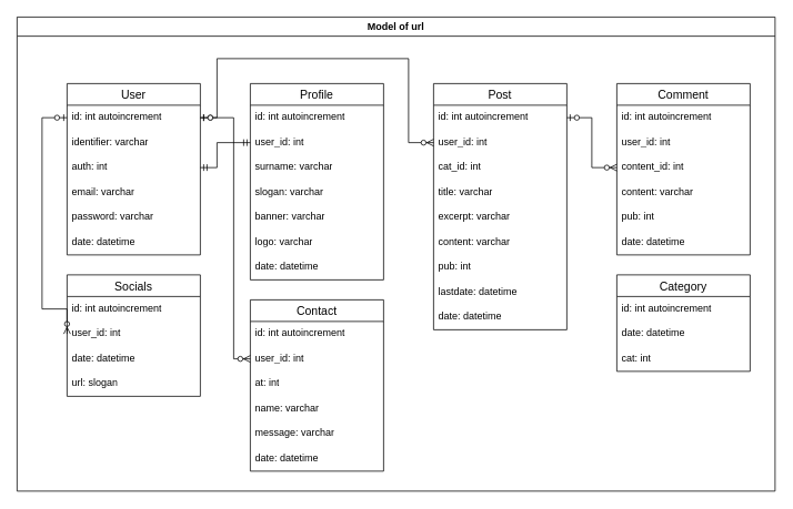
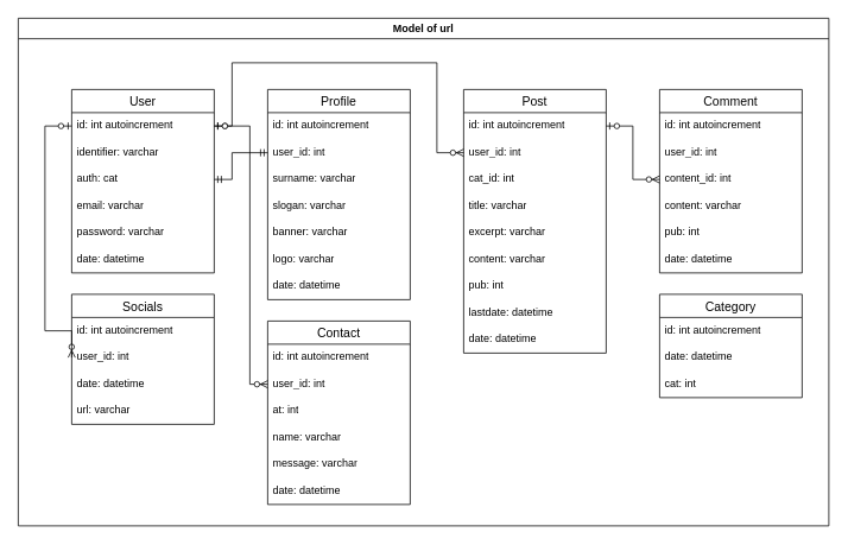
  <mxCell id="0" />
  <mxCell id="1" parent="0" />
  <mxCell id="2" value="Model of url" style="swimlane;whiteSpace=wrap;html=1;" parent="1" vertex="1"><mxGeometry x="20" y="20" width="910" height="570" as="geometry" /></mxCell>
  <mxCell id="3" value="User" style="swimlane;fontStyle=0;childLayout=stackLayout;horizontal=1;startSize=26;horizontalStack=0;resizeParent=1;resizeParentMax=0;resizeLast=0;collapsible=1;marginBottom=0;align=center;fontSize=14;" vertex="1" parent="2"><mxGeometry x="60" y="80" width="160" height="206" as="geometry" /></mxCell>
  <mxCell id="4" value="&lt;div&gt;id: int autoincrement&lt;br&gt;&lt;/div&gt;" style="text;strokeColor=none;fillColor=none;spacingLeft=4;spacingRight=4;overflow=hidden;rotatable=0;points=[[0,0.5],[1,0.5]];portConstraint=eastwest;fontSize=12;whiteSpace=wrap;html=1;" vertex="1" parent="3"><mxGeometry y="26" width="160" height="30" as="geometry" /></mxCell>
  <mxCell id="5" value="identifier: varchar" style="text;strokeColor=none;fillColor=none;spacingLeft=4;spacingRight=4;overflow=hidden;rotatable=0;points=[[0,0.5],[1,0.5]];portConstraint=eastwest;fontSize=12;whiteSpace=wrap;html=1;" vertex="1" parent="3"><mxGeometry y="56" width="160" height="30" as="geometry" /></mxCell>
- <mxCell id="6" value="auth: int" style="text;strokeColor=none;fillColor=none;spacingLeft=4;spacingRight=4;overflow=hidden;rotatable=0;points=[[0,0.5],[1,0.5]];portConstraint=eastwest;fontSize=12;whiteSpace=wrap;html=1;" vertex="1" parent="3"><mxGeometry y="86" width="160" height="30" as="geometry" /></mxCell>
+ <mxCell id="6" value="auth: cat" style="text;strokeColor=none;fillColor=none;spacingLeft=4;spacingRight=4;overflow=hidden;rotatable=0;points=[[0,0.5],[1,0.5]];portConstraint=eastwest;fontSize=12;whiteSpace=wrap;html=1;" vertex="1" parent="3"><mxGeometry y="86" width="160" height="30" as="geometry" /></mxCell>
  <mxCell id="7" value="email: varchar" style="text;strokeColor=none;fillColor=none;spacingLeft=4;spacingRight=4;overflow=hidden;rotatable=0;points=[[0,0.5],[1,0.5]];portConstraint=eastwest;fontSize=12;whiteSpace=wrap;html=1;" vertex="1" parent="3"><mxGeometry y="116" width="160" height="30" as="geometry" /></mxCell>
  <mxCell id="8" value="password: varchar" style="text;strokeColor=none;fillColor=none;spacingLeft=4;spacingRight=4;overflow=hidden;rotatable=0;points=[[0,0.5],[1,0.5]];portConstraint=eastwest;fontSize=12;whiteSpace=wrap;html=1;" vertex="1" parent="3"><mxGeometry y="146" width="160" height="30" as="geometry" /></mxCell>
  <mxCell id="9" value="date: datetime" style="text;strokeColor=none;fillColor=none;spacingLeft=4;spacingRight=4;overflow=hidden;rotatable=0;points=[[0,0.5],[1,0.5]];portConstraint=eastwest;fontSize=12;whiteSpace=wrap;html=1;" vertex="1" parent="3"><mxGeometry y="176" width="160" height="30" as="geometry" /></mxCell>
  <mxCell id="10" value="" style="edgeStyle=orthogonalEdgeStyle;fontSize=12;html=1;endArrow=ERzeroToMany;startArrow=ERzeroToOne;rounded=0;exitX=1;exitY=0.5;exitDx=0;exitDy=0;entryX=0;entryY=0.5;entryDx=0;entryDy=0;" edge="1" parent="2" source="4" target="35"><mxGeometry width="100" height="100" relative="1" as="geometry"><mxPoint x="-130" y="506" as="sourcePoint" /><mxPoint x="60" y="430" as="targetPoint" /><Array as="points"><mxPoint x="240" y="121" /><mxPoint x="240" y="50" /><mxPoint x="470" y="50" /><mxPoint x="470" y="151" /></Array></mxGeometry></mxCell>
  <mxCell id="11" value="" style="edgeStyle=orthogonalEdgeStyle;fontSize=12;html=1;endArrow=ERzeroToMany;startArrow=ERzeroToOne;rounded=0;entryX=0;entryY=0.5;entryDx=0;entryDy=0;exitX=0;exitY=0.5;exitDx=0;exitDy=0;" edge="1" parent="2" source="4" target="22"><mxGeometry width="100" height="100" relative="1" as="geometry"><mxPoint x="-10" y="160" as="sourcePoint" /><mxPoint x="590" y="300" as="targetPoint" /><Array as="points"><mxPoint x="30" y="121" /><mxPoint x="30" y="351" /></Array></mxGeometry></mxCell>
  <mxCell id="12" value="" style="edgeStyle=orthogonalEdgeStyle;fontSize=12;html=1;endArrow=ERmandOne;startArrow=ERmandOne;rounded=0;exitX=1;exitY=0.5;exitDx=0;exitDy=0;entryX=0;entryY=0.5;entryDx=0;entryDy=0;" edge="1" parent="2" source="6" target="27"><mxGeometry width="100" height="100" relative="1" as="geometry"><mxPoint x="450" y="340" as="sourcePoint" /><mxPoint x="260" y="270" as="targetPoint" /><Array as="points"><mxPoint x="240" y="181" /><mxPoint x="240" y="151" /></Array></mxGeometry></mxCell>
  <mxCell id="13" value="Contact" style="swimlane;fontStyle=0;childLayout=stackLayout;horizontal=1;startSize=26;horizontalStack=0;resizeParent=1;resizeParentMax=0;resizeLast=0;collapsible=1;marginBottom=0;align=center;fontSize=14;" vertex="1" parent="2"><mxGeometry x="280" y="340" width="160" height="206" as="geometry" /></mxCell>
  <mxCell id="14" value="&lt;div&gt;id: int autoincrement&lt;br&gt;&lt;/div&gt;" style="text;strokeColor=none;fillColor=none;spacingLeft=4;spacingRight=4;overflow=hidden;rotatable=0;points=[[0,0.5],[1,0.5]];portConstraint=eastwest;fontSize=12;whiteSpace=wrap;html=1;" vertex="1" parent="13"><mxGeometry y="26" width="160" height="30" as="geometry" /></mxCell>
  <mxCell id="15" value="&lt;div&gt;user_id: int&lt;br&gt;&lt;/div&gt;" style="text;strokeColor=none;fillColor=none;spacingLeft=4;spacingRight=4;overflow=hidden;rotatable=0;points=[[0,0.5],[1,0.5]];portConstraint=eastwest;fontSize=12;whiteSpace=wrap;html=1;" vertex="1" parent="13"><mxGeometry y="56" width="160" height="30" as="geometry" /></mxCell>
  <mxCell id="16" value="at: int" style="text;strokeColor=none;fillColor=none;spacingLeft=4;spacingRight=4;overflow=hidden;rotatable=0;points=[[0,0.5],[1,0.5]];portConstraint=eastwest;fontSize=12;whiteSpace=wrap;html=1;" vertex="1" parent="13"><mxGeometry y="86" width="160" height="30" as="geometry" /></mxCell>
  <mxCell id="17" value="name: varchar" style="text;strokeColor=none;fillColor=none;spacingLeft=4;spacingRight=4;overflow=hidden;rotatable=0;points=[[0,0.5],[1,0.5]];portConstraint=eastwest;fontSize=12;whiteSpace=wrap;html=1;" vertex="1" parent="13"><mxGeometry y="116" width="160" height="30" as="geometry" /></mxCell>
  <mxCell id="18" value="message: varchar" style="text;strokeColor=none;fillColor=none;spacingLeft=4;spacingRight=4;overflow=hidden;rotatable=0;points=[[0,0.5],[1,0.5]];portConstraint=eastwest;fontSize=12;whiteSpace=wrap;html=1;" vertex="1" parent="13"><mxGeometry y="146" width="160" height="30" as="geometry" /></mxCell>
  <mxCell id="19" value="date: datetime" style="text;strokeColor=none;fillColor=none;spacingLeft=4;spacingRight=4;overflow=hidden;rotatable=0;points=[[0,0.5],[1,0.5]];portConstraint=eastwest;fontSize=12;whiteSpace=wrap;html=1;" vertex="1" parent="13"><mxGeometry y="176" width="160" height="30" as="geometry" /></mxCell>
  <mxCell id="20" value="Socials" style="swimlane;fontStyle=0;childLayout=stackLayout;horizontal=1;startSize=26;horizontalStack=0;resizeParent=1;resizeParentMax=0;resizeLast=0;collapsible=1;marginBottom=0;align=center;fontSize=14;" vertex="1" parent="2"><mxGeometry x="60" y="310" width="160" height="146" as="geometry" /></mxCell>
  <mxCell id="21" value="&lt;div&gt;id: int autoincrement&lt;br&gt;&lt;/div&gt;" style="text;strokeColor=none;fillColor=none;spacingLeft=4;spacingRight=4;overflow=hidden;rotatable=0;points=[[0,0.5],[1,0.5]];portConstraint=eastwest;fontSize=12;whiteSpace=wrap;html=1;" vertex="1" parent="20"><mxGeometry y="26" width="160" height="30" as="geometry" /></mxCell>
  <mxCell id="22" value="user_id: int" style="text;strokeColor=none;fillColor=none;spacingLeft=4;spacingRight=4;overflow=hidden;rotatable=0;points=[[0,0.5],[1,0.5]];portConstraint=eastwest;fontSize=12;whiteSpace=wrap;html=1;" vertex="1" parent="20"><mxGeometry y="56" width="160" height="30" as="geometry" /></mxCell>
  <mxCell id="23" value="date: datetime" style="text;strokeColor=none;fillColor=none;spacingLeft=4;spacingRight=4;overflow=hidden;rotatable=0;points=[[0,0.5],[1,0.5]];portConstraint=eastwest;fontSize=12;whiteSpace=wrap;html=1;" vertex="1" parent="20"><mxGeometry y="86" width="160" height="30" as="geometry" /></mxCell>
- <mxCell id="24" value="url: slogan" style="text;strokeColor=none;fillColor=none;spacingLeft=4;spacingRight=4;overflow=hidden;rotatable=0;points=[[0,0.5],[1,0.5]];portConstraint=eastwest;fontSize=12;whiteSpace=wrap;html=1;" vertex="1" parent="20"><mxGeometry y="116" width="160" height="30" as="geometry" /></mxCell>
+ <mxCell id="24" value="url: varchar" style="text;strokeColor=none;fillColor=none;spacingLeft=4;spacingRight=4;overflow=hidden;rotatable=0;points=[[0,0.5],[1,0.5]];portConstraint=eastwest;fontSize=12;whiteSpace=wrap;html=1;" vertex="1" parent="20"><mxGeometry y="116" width="160" height="30" as="geometry" /></mxCell>
  <mxCell id="25" value="Profile" style="swimlane;fontStyle=0;childLayout=stackLayout;horizontal=1;startSize=26;horizontalStack=0;resizeParent=1;resizeParentMax=0;resizeLast=0;collapsible=1;marginBottom=0;align=center;fontSize=14;" vertex="1" parent="2"><mxGeometry x="280" y="80" width="160" height="236" as="geometry" /></mxCell>
  <mxCell id="26" value="&lt;div&gt;id: int autoincrement&lt;br&gt;&lt;/div&gt;" style="text;strokeColor=none;fillColor=none;spacingLeft=4;spacingRight=4;overflow=hidden;rotatable=0;points=[[0,0.5],[1,0.5]];portConstraint=eastwest;fontSize=12;whiteSpace=wrap;html=1;" vertex="1" parent="25"><mxGeometry y="26" width="160" height="30" as="geometry" /></mxCell>
  <mxCell id="27" value="&lt;div&gt;user_id: int&lt;br&gt;&lt;/div&gt;" style="text;strokeColor=none;fillColor=none;spacingLeft=4;spacingRight=4;overflow=hidden;rotatable=0;points=[[0,0.5],[1,0.5]];portConstraint=eastwest;fontSize=12;whiteSpace=wrap;html=1;" vertex="1" parent="25"><mxGeometry y="56" width="160" height="30" as="geometry" /></mxCell>
  <mxCell id="28" value="surname: varchar" style="text;strokeColor=none;fillColor=none;spacingLeft=4;spacingRight=4;overflow=hidden;rotatable=0;points=[[0,0.5],[1,0.5]];portConstraint=eastwest;fontSize=12;whiteSpace=wrap;html=1;" vertex="1" parent="25"><mxGeometry y="86" width="160" height="30" as="geometry" /></mxCell>
  <mxCell id="29" value="slogan: varchar" style="text;strokeColor=none;fillColor=none;spacingLeft=4;spacingRight=4;overflow=hidden;rotatable=0;points=[[0,0.5],[1,0.5]];portConstraint=eastwest;fontSize=12;whiteSpace=wrap;html=1;" vertex="1" parent="25"><mxGeometry y="116" width="160" height="30" as="geometry" /></mxCell>
  <mxCell id="30" value="banner: varchar" style="text;strokeColor=none;fillColor=none;spacingLeft=4;spacingRight=4;overflow=hidden;rotatable=0;points=[[0,0.5],[1,0.5]];portConstraint=eastwest;fontSize=12;whiteSpace=wrap;html=1;" vertex="1" parent="25"><mxGeometry y="146" width="160" height="30" as="geometry" /></mxCell>
  <mxCell id="31" value="logo: varchar" style="text;strokeColor=none;fillColor=none;spacingLeft=4;spacingRight=4;overflow=hidden;rotatable=0;points=[[0,0.5],[1,0.5]];portConstraint=eastwest;fontSize=12;whiteSpace=wrap;html=1;" vertex="1" parent="25"><mxGeometry y="176" width="160" height="30" as="geometry" /></mxCell>
  <mxCell id="32" value="date: datetime" style="text;strokeColor=none;fillColor=none;spacingLeft=4;spacingRight=4;overflow=hidden;rotatable=0;points=[[0,0.5],[1,0.5]];portConstraint=eastwest;fontSize=12;whiteSpace=wrap;html=1;" vertex="1" parent="25"><mxGeometry y="206" width="160" height="30" as="geometry" /></mxCell>
  <mxCell id="33" value="Post" style="swimlane;fontStyle=0;childLayout=stackLayout;horizontal=1;startSize=26;horizontalStack=0;resizeParent=1;resizeParentMax=0;resizeLast=0;collapsible=1;marginBottom=0;align=center;fontSize=14;" vertex="1" parent="2"><mxGeometry x="500" y="80" width="160" height="296" as="geometry" /></mxCell>
  <mxCell id="34" value="&lt;div&gt;id: int autoincrement&lt;br&gt;&lt;/div&gt;" style="text;strokeColor=none;fillColor=none;spacingLeft=4;spacingRight=4;overflow=hidden;rotatable=0;points=[[0,0.5],[1,0.5]];portConstraint=eastwest;fontSize=12;whiteSpace=wrap;html=1;" vertex="1" parent="33"><mxGeometry y="26" width="160" height="30" as="geometry" /></mxCell>
  <mxCell id="35" value="user_id: int" style="text;strokeColor=none;fillColor=none;spacingLeft=4;spacingRight=4;overflow=hidden;rotatable=0;points=[[0,0.5],[1,0.5]];portConstraint=eastwest;fontSize=12;whiteSpace=wrap;html=1;" vertex="1" parent="33"><mxGeometry y="56" width="160" height="30" as="geometry" /></mxCell>
  <mxCell id="36" value="cat_id: int" style="text;strokeColor=none;fillColor=none;spacingLeft=4;spacingRight=4;overflow=hidden;rotatable=0;points=[[0,0.5],[1,0.5]];portConstraint=eastwest;fontSize=12;whiteSpace=wrap;html=1;" vertex="1" parent="33"><mxGeometry y="86" width="160" height="30" as="geometry" /></mxCell>
  <mxCell id="37" value="title: varchar" style="text;strokeColor=none;fillColor=none;spacingLeft=4;spacingRight=4;overflow=hidden;rotatable=0;points=[[0,0.5],[1,0.5]];portConstraint=eastwest;fontSize=12;whiteSpace=wrap;html=1;" vertex="1" parent="33"><mxGeometry y="116" width="160" height="30" as="geometry" /></mxCell>
  <mxCell id="38" value="excerpt: varchar" style="text;strokeColor=none;fillColor=none;spacingLeft=4;spacingRight=4;overflow=hidden;rotatable=0;points=[[0,0.5],[1,0.5]];portConstraint=eastwest;fontSize=12;whiteSpace=wrap;html=1;" vertex="1" parent="33"><mxGeometry y="146" width="160" height="30" as="geometry" /></mxCell>
  <mxCell id="39" value="content: varchar" style="text;strokeColor=none;fillColor=none;spacingLeft=4;spacingRight=4;overflow=hidden;rotatable=0;points=[[0,0.5],[1,0.5]];portConstraint=eastwest;fontSize=12;whiteSpace=wrap;html=1;" vertex="1" parent="33"><mxGeometry y="176" width="160" height="30" as="geometry" /></mxCell>
  <mxCell id="40" value="pub: int" style="text;strokeColor=none;fillColor=none;spacingLeft=4;spacingRight=4;overflow=hidden;rotatable=0;points=[[0,0.5],[1,0.5]];portConstraint=eastwest;fontSize=12;whiteSpace=wrap;html=1;" vertex="1" parent="33"><mxGeometry y="206" width="160" height="30" as="geometry" /></mxCell>
  <mxCell id="41" value="lastdate: datetime" style="text;strokeColor=none;fillColor=none;spacingLeft=4;spacingRight=4;overflow=hidden;rotatable=0;points=[[0,0.5],[1,0.5]];portConstraint=eastwest;fontSize=12;whiteSpace=wrap;html=1;" vertex="1" parent="33"><mxGeometry y="236" width="160" height="30" as="geometry" /></mxCell>
  <mxCell id="42" value="date: datetime" style="text;strokeColor=none;fillColor=none;spacingLeft=4;spacingRight=4;overflow=hidden;rotatable=0;points=[[0,0.5],[1,0.5]];portConstraint=eastwest;fontSize=12;whiteSpace=wrap;html=1;" vertex="1" parent="33"><mxGeometry y="266" width="160" height="30" as="geometry" /></mxCell>
  <mxCell id="43" value="Comment" style="swimlane;fontStyle=0;childLayout=stackLayout;horizontal=1;startSize=26;horizontalStack=0;resizeParent=1;resizeParentMax=0;resizeLast=0;collapsible=1;marginBottom=0;align=center;fontSize=14;" vertex="1" parent="2"><mxGeometry x="720" y="80" width="160" height="206" as="geometry" /></mxCell>
  <mxCell id="44" value="&lt;div&gt;id: int autoincrement&lt;br&gt;&lt;/div&gt;" style="text;strokeColor=none;fillColor=none;spacingLeft=4;spacingRight=4;overflow=hidden;rotatable=0;points=[[0,0.5],[1,0.5]];portConstraint=eastwest;fontSize=12;whiteSpace=wrap;html=1;" vertex="1" parent="43"><mxGeometry y="26" width="160" height="30" as="geometry" /></mxCell>
  <mxCell id="45" value="user_id: int" style="text;strokeColor=none;fillColor=none;spacingLeft=4;spacingRight=4;overflow=hidden;rotatable=0;points=[[0,0.5],[1,0.5]];portConstraint=eastwest;fontSize=12;whiteSpace=wrap;html=1;" vertex="1" parent="43"><mxGeometry y="56" width="160" height="30" as="geometry" /></mxCell>
  <mxCell id="46" value="content_id: int" style="text;strokeColor=none;fillColor=none;spacingLeft=4;spacingRight=4;overflow=hidden;rotatable=0;points=[[0,0.5],[1,0.5]];portConstraint=eastwest;fontSize=12;whiteSpace=wrap;html=1;" vertex="1" parent="43"><mxGeometry y="86" width="160" height="30" as="geometry" /></mxCell>
  <mxCell id="47" value="content: varchar" style="text;strokeColor=none;fillColor=none;spacingLeft=4;spacingRight=4;overflow=hidden;rotatable=0;points=[[0,0.5],[1,0.5]];portConstraint=eastwest;fontSize=12;whiteSpace=wrap;html=1;" vertex="1" parent="43"><mxGeometry y="116" width="160" height="30" as="geometry" /></mxCell>
  <mxCell id="48" value="pub: int" style="text;strokeColor=none;fillColor=none;spacingLeft=4;spacingRight=4;overflow=hidden;rotatable=0;points=[[0,0.5],[1,0.5]];portConstraint=eastwest;fontSize=12;whiteSpace=wrap;html=1;" vertex="1" parent="43"><mxGeometry y="146" width="160" height="30" as="geometry" /></mxCell>
  <mxCell id="49" value="date: datetime" style="text;strokeColor=none;fillColor=none;spacingLeft=4;spacingRight=4;overflow=hidden;rotatable=0;points=[[0,0.5],[1,0.5]];portConstraint=eastwest;fontSize=12;whiteSpace=wrap;html=1;" vertex="1" parent="43"><mxGeometry y="176" width="160" height="30" as="geometry" /></mxCell>
  <mxCell id="50" value="" style="edgeStyle=orthogonalEdgeStyle;fontSize=12;html=1;endArrow=ERzeroToMany;startArrow=ERzeroToOne;rounded=0;exitX=1;exitY=0.5;exitDx=0;exitDy=0;entryX=0;entryY=0.5;entryDx=0;entryDy=0;" edge="1" parent="2" source="34" target="46"><mxGeometry width="100" height="100" relative="1" as="geometry"><mxPoint x="490" y="20" as="sourcePoint" /><mxPoint x="580" y="50" as="targetPoint" /></mxGeometry></mxCell>
  <mxCell id="51" value="Category" style="swimlane;fontStyle=0;childLayout=stackLayout;horizontal=1;startSize=26;horizontalStack=0;resizeParent=1;resizeParentMax=0;resizeLast=0;collapsible=1;marginBottom=0;align=center;fontSize=14;" vertex="1" parent="2"><mxGeometry x="720" y="310" width="160" height="116" as="geometry" /></mxCell>
  <mxCell id="52" value="&lt;div&gt;id: int autoincrement&lt;br&gt;&lt;/div&gt;" style="text;strokeColor=none;fillColor=none;spacingLeft=4;spacingRight=4;overflow=hidden;rotatable=0;points=[[0,0.5],[1,0.5]];portConstraint=eastwest;fontSize=12;whiteSpace=wrap;html=1;" vertex="1" parent="51"><mxGeometry y="26" width="160" height="30" as="geometry" /></mxCell>
  <mxCell id="53" value="date: datetime" style="text;strokeColor=none;fillColor=none;spacingLeft=4;spacingRight=4;overflow=hidden;rotatable=0;points=[[0,0.5],[1,0.5]];portConstraint=eastwest;fontSize=12;whiteSpace=wrap;html=1;" vertex="1" parent="51"><mxGeometry y="56" width="160" height="30" as="geometry" /></mxCell>
  <mxCell id="54" value="cat: int" style="text;strokeColor=none;fillColor=none;spacingLeft=4;spacingRight=4;overflow=hidden;rotatable=0;points=[[0,0.5],[1,0.5]];portConstraint=eastwest;fontSize=12;whiteSpace=wrap;html=1;" vertex="1" parent="51"><mxGeometry y="86" width="160" height="30" as="geometry" /></mxCell>
  <mxCell id="55" value="" style="edgeStyle=orthogonalEdgeStyle;fontSize=12;html=1;endArrow=ERzeroToMany;startArrow=ERzeroToOne;rounded=0;exitX=1;exitY=0.5;exitDx=0;exitDy=0;entryX=0;entryY=0.5;entryDx=0;entryDy=0;" edge="1" parent="2" source="4" target="15"><mxGeometry width="100" height="100" relative="1" as="geometry"><mxPoint x="230" y="255.97" as="sourcePoint" /><mxPoint x="510" y="285.97" as="targetPoint" /><Array as="points"><mxPoint x="260" y="121" /><mxPoint x="260" y="411" /></Array></mxGeometry></mxCell>
